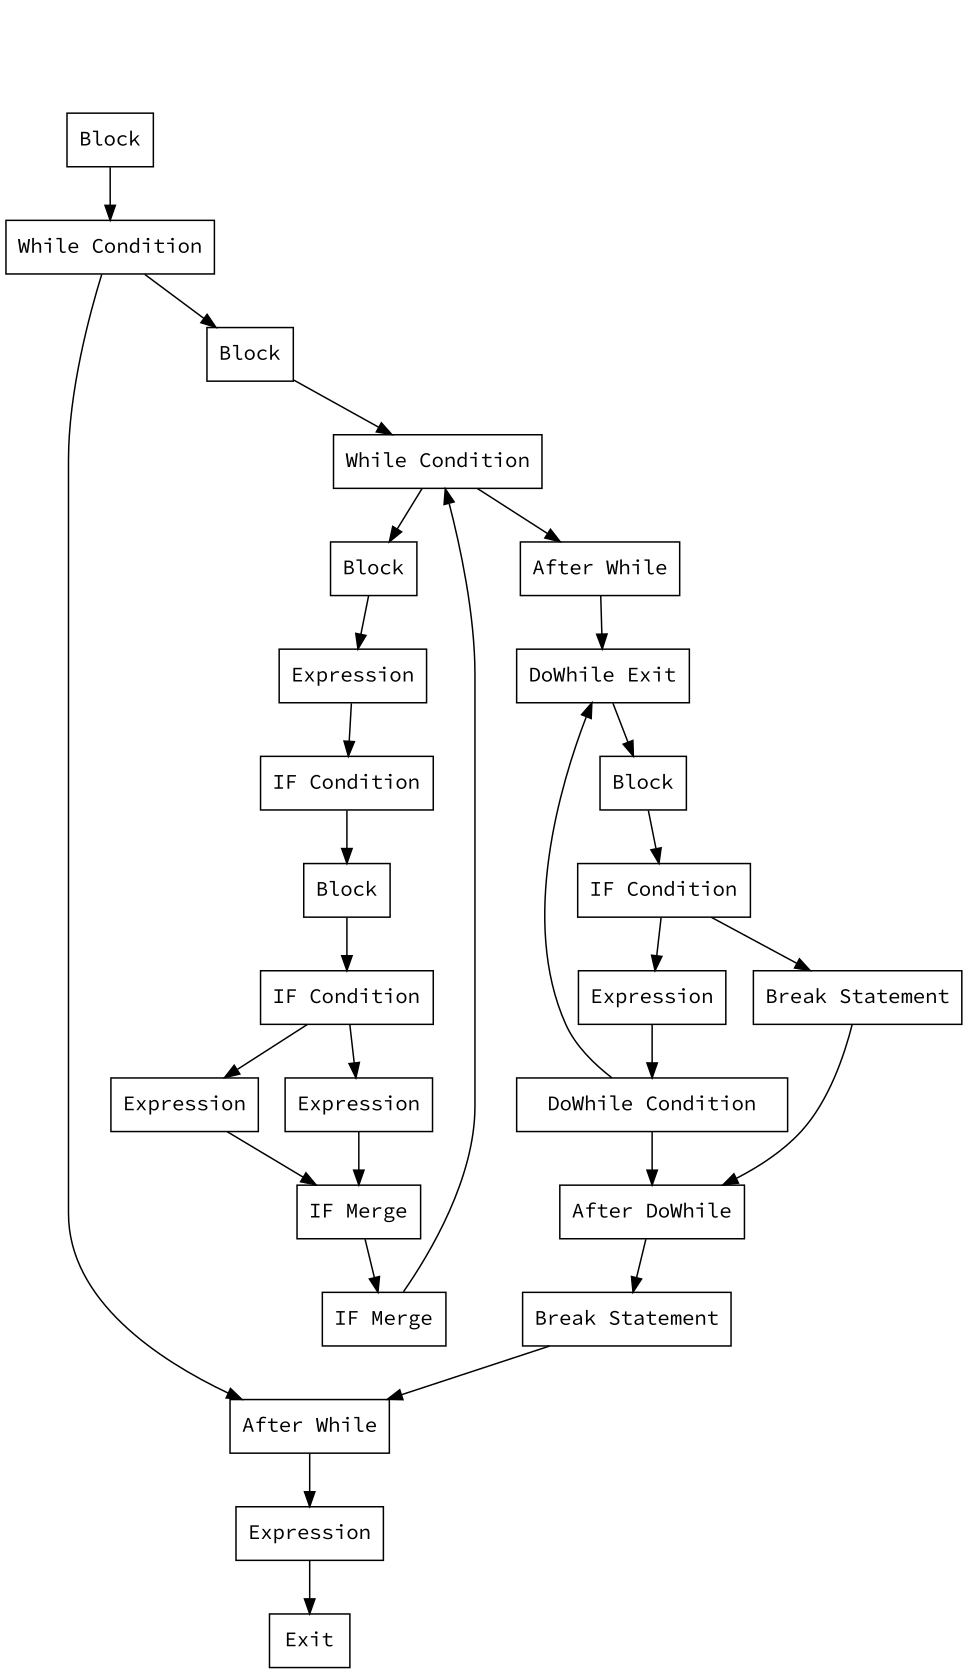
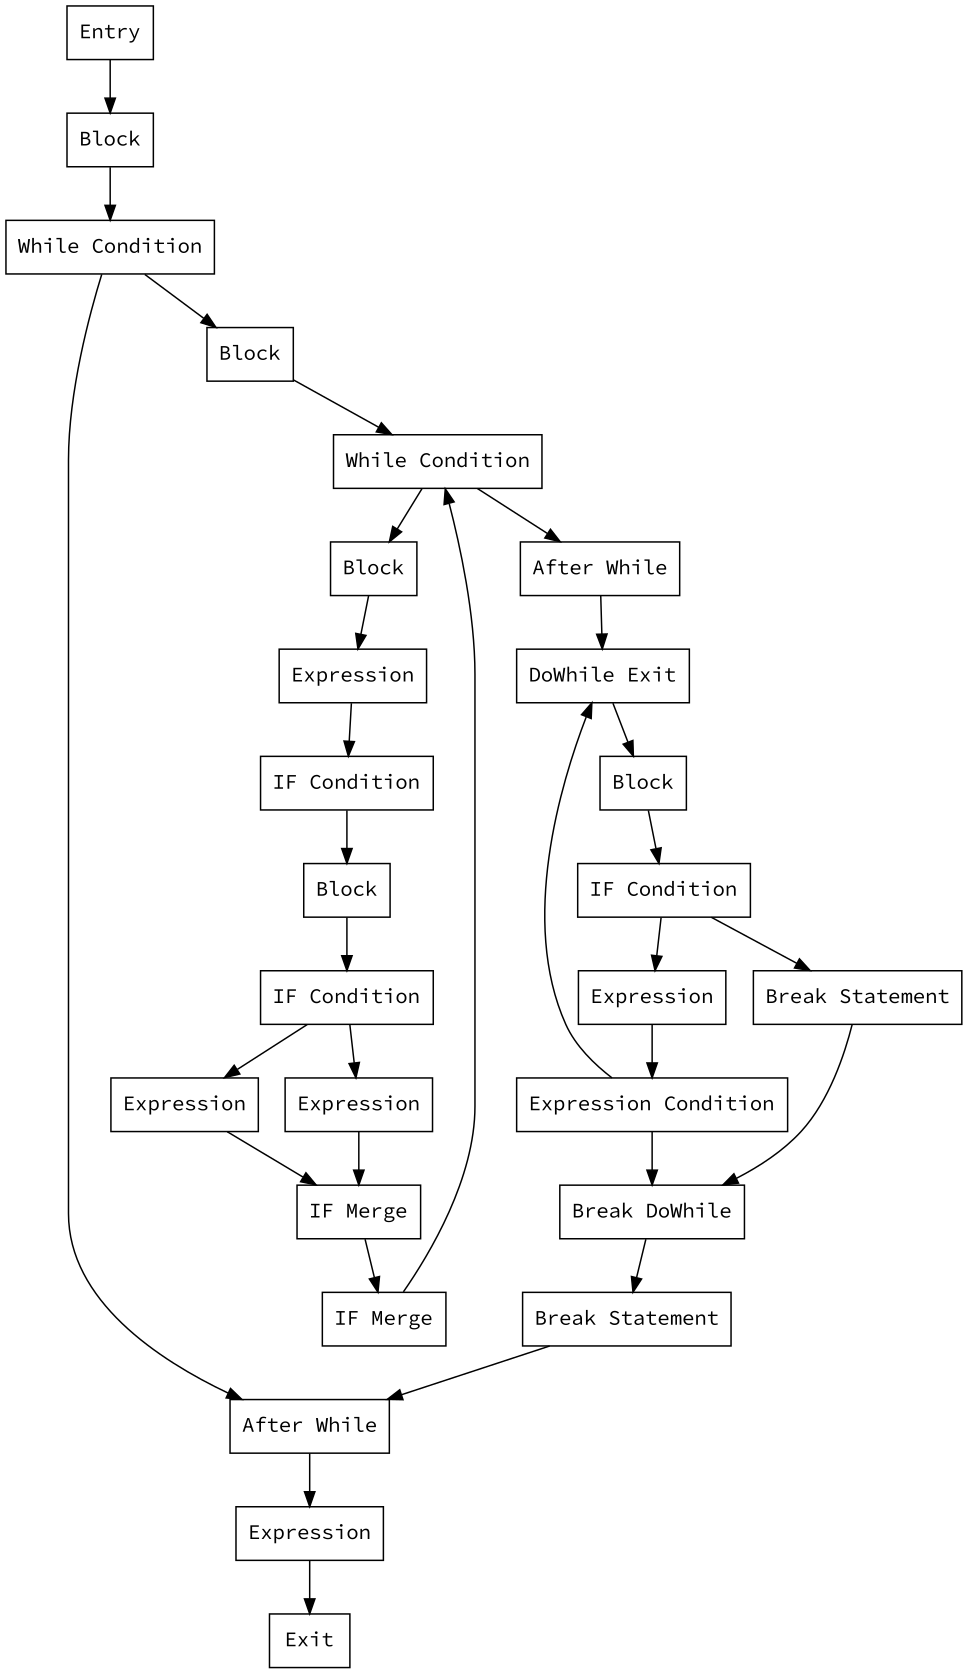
  digraph {
    fontname="Source Code Pro"
    node [fontname="Source Code Pro" shape=box]
    edge [fontname="Source Code Pro"]
+   n1 [label=Entry]
    n2 [label=Block]
    n3 [label="While Condition"]
    n4 [label=Exit]
    n5 [label="After While"]
    n6 [label=Block]
    n7 [label=Expression]
    n8 [label="While Condition"]
    n9 [label="After While"]
    n10 [label=Block]
    n11 [label="DoWhile Exit"]
    n12 [label=Expression]
    n13 [label=Block]
    n14 [label="IF Condition"]
    n15 [label=Block]
    n16 [label="IF Condition"]
    n17 [label=Expression]
    n18 [label=Expression]
    n19 [label="IF Merge"]
    n20 [label="IF Merge"]
    n21 [label="IF Condition"]
-   n22 [label="After DoWhile"]
+   n22 [label="Break DoWhile"]
    n23 [label="Break Statement"]
    n24 [label=Expression]
    n25 [label="Break Statement"]
-   n26 [label="DoWhile Condition"]
+   n26 [label="Expression Condition"]
+   n1 -> n2
    n2 -> n3
    n3 -> n5
    n3 -> n6
    n5 -> n7
    n6 -> n8
    n7 -> n4
    n8 -> n9
    n8 -> n10
    n9 -> n11
    n10 -> n12
    n11 -> n13
    n12 -> n14
    n13 -> n21
    n14 -> n15
    n15 -> n16
    n16 -> n17
    n16 -> n18
    n17 -> n19
    n18 -> n19
    n19 -> n20
    n20 -> n8
    n21 -> n24
    n21 -> n25
    n22 -> n23
    n23 -> n5
    n24 -> n26
    n25 -> n22
    n26 -> n11
    n26 -> n22
  }
